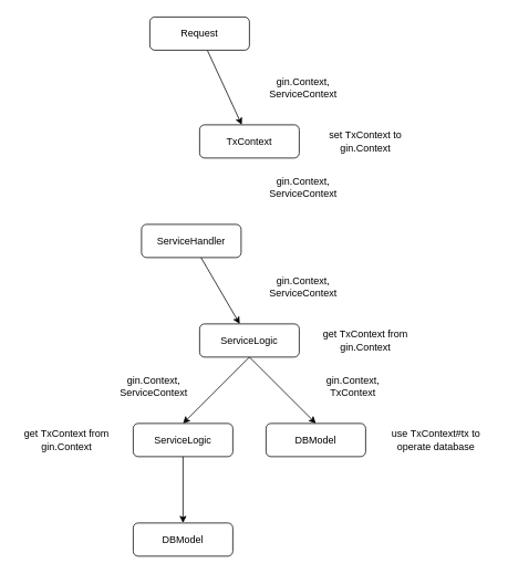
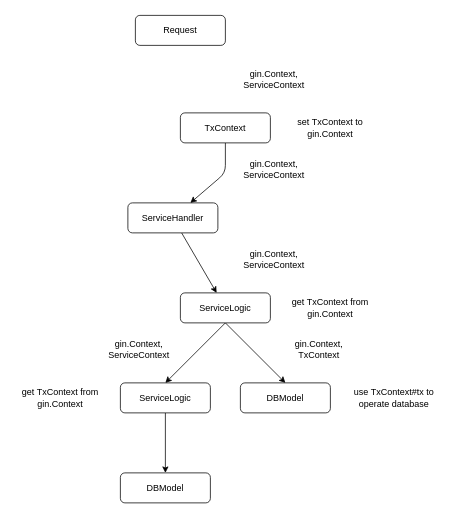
  <mxCell id="0" />
  <mxCell id="1" parent="0" />
- <mxCell id="2" value="" style="edgeStyle=none;html=1;" edge="1" parent="1" source="3" target="5"><mxGeometry relative="1" as="geometry" /></mxCell>
  <mxCell id="3" value="Request" style="rounded=1;whiteSpace=wrap;html=1;" vertex="1" parent="1"><mxGeometry x="180" y="20" width="120" height="40" as="geometry" /></mxCell>
+ <mxCell id="4" value="" style="edgeStyle=none;html=1;" edge="1" parent="1" source="5" target="7"><mxGeometry relative="1" as="geometry"><Array as="points"><mxPoint x="300" y="230" /></Array></mxGeometry></mxCell>
  <mxCell id="5" value="TxContext" style="rounded=1;whiteSpace=wrap;html=1;" vertex="1" parent="1"><mxGeometry x="240" y="150" width="120" height="40" as="geometry" /></mxCell>
  <mxCell id="6" value="" style="edgeStyle=none;html=1;" edge="1" parent="1" source="7" target="11"><mxGeometry relative="1" as="geometry" /></mxCell>
  <mxCell id="7" value="ServiceHandler" style="rounded=1;whiteSpace=wrap;html=1;" vertex="1" parent="1"><mxGeometry x="170" y="270" width="120" height="40" as="geometry" /></mxCell>
  <mxCell id="8" value="set TxContext to gin.Context" style="text;html=1;strokeColor=none;fillColor=none;align=center;verticalAlign=middle;whiteSpace=wrap;rounded=0;" vertex="1" parent="1"><mxGeometry x="380" y="155" width="120" height="30" as="geometry" /></mxCell>
  <mxCell id="9" style="edgeStyle=none;html=1;exitX=0.5;exitY=1;exitDx=0;exitDy=0;entryX=0.5;entryY=0;entryDx=0;entryDy=0;" edge="1" parent="1" source="11" target="17"><mxGeometry relative="1" as="geometry" /></mxCell>
  <mxCell id="10" style="edgeStyle=none;html=1;exitX=0.5;exitY=1;exitDx=0;exitDy=0;entryX=0.5;entryY=0;entryDx=0;entryDy=0;" edge="1" parent="1" source="11" target="16"><mxGeometry relative="1" as="geometry" /></mxCell>
  <mxCell id="11" value="ServiceLogic" style="rounded=1;whiteSpace=wrap;html=1;" vertex="1" parent="1"><mxGeometry x="240" y="390" width="120" height="40" as="geometry" /></mxCell>
  <mxCell id="12" value="gin.Context, ServiceContext" style="text;html=1;strokeColor=none;fillColor=none;align=center;verticalAlign=middle;whiteSpace=wrap;rounded=0;" vertex="1" parent="1"><mxGeometry x="310" y="90" width="110" height="30" as="geometry" /></mxCell>
  <mxCell id="13" value="gin.Context, ServiceContext" style="text;html=1;strokeColor=none;fillColor=none;align=center;verticalAlign=middle;whiteSpace=wrap;rounded=0;" vertex="1" parent="1"><mxGeometry x="310" y="210" width="110" height="30" as="geometry" /></mxCell>
  <mxCell id="14" value="gin.Context, ServiceContext" style="text;html=1;strokeColor=none;fillColor=none;align=center;verticalAlign=middle;whiteSpace=wrap;rounded=0;" vertex="1" parent="1"><mxGeometry x="310" y="330" width="110" height="30" as="geometry" /></mxCell>
  <mxCell id="15" value="" style="edgeStyle=none;html=1;" edge="1" parent="1" source="16" target="22"><mxGeometry relative="1" as="geometry" /></mxCell>
  <mxCell id="16" value="ServiceLogic" style="rounded=1;whiteSpace=wrap;html=1;" vertex="1" parent="1"><mxGeometry x="160" y="510" width="120" height="40" as="geometry" /></mxCell>
  <mxCell id="17" value="DBModel" style="rounded=1;whiteSpace=wrap;html=1;" vertex="1" parent="1"><mxGeometry x="320" y="510" width="120" height="40" as="geometry" /></mxCell>
  <mxCell id="18" value="gin.Context, ServiceContext" style="text;html=1;strokeColor=none;fillColor=none;align=center;verticalAlign=middle;whiteSpace=wrap;rounded=0;" vertex="1" parent="1"><mxGeometry x="130" y="450" width="110" height="30" as="geometry" /></mxCell>
  <mxCell id="19" value="gin.Context, TxContext" style="text;html=1;strokeColor=none;fillColor=none;align=center;verticalAlign=middle;whiteSpace=wrap;rounded=0;" vertex="1" parent="1"><mxGeometry x="370" y="450" width="110" height="30" as="geometry" /></mxCell>
  <mxCell id="20" value="get TxContext from gin.Context" style="text;html=1;strokeColor=none;fillColor=none;align=center;verticalAlign=middle;whiteSpace=wrap;rounded=0;" vertex="1" parent="1"><mxGeometry x="380" y="395" width="120" height="30" as="geometry" /></mxCell>
  <mxCell id="21" value="get TxContext from gin.Context" style="text;html=1;strokeColor=none;fillColor=none;align=center;verticalAlign=middle;whiteSpace=wrap;rounded=0;" vertex="1" parent="1"><mxGeometry x="20" y="515" width="120" height="30" as="geometry" /></mxCell>
  <mxCell id="22" value="DBModel" style="rounded=1;whiteSpace=wrap;html=1;" vertex="1" parent="1"><mxGeometry x="160" y="630" width="120" height="40" as="geometry" /></mxCell>
  <mxCell id="23" value="use TxContext#tx to operate database" style="text;html=1;strokeColor=none;fillColor=none;align=center;verticalAlign=middle;whiteSpace=wrap;rounded=0;" vertex="1" parent="1"><mxGeometry x="460" y="515" width="130" height="30" as="geometry" /></mxCell>
